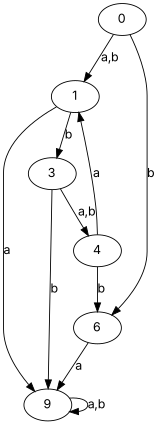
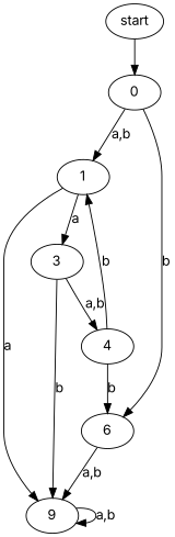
  digraph {
    accept=2
    alphabet="a, b"
    fontname=Inter
    node [fontname=Inter]
    edge [fontname=Inter]
+   start
    0
    1
    n4 [label=6]
    n5 [label=9]
    3
    4
+   start -> 0
    0 -> 1 [label="a,b"]
    0 -> n4 [label=b]
    1 -> n5 [label=a]
-   1 -> 3 [label=b]
-   n4 -> n5 [label=a]
+   1 -> 3 [label=a]
+   n4 -> n5 [label="a,b"]
    n5 -> n5 [label="a,b"]
    3 -> n5 [label=b]
    3 -> 4 [label="a,b"]
-   4 -> 1 [label=a]
+   4 -> 1 [label=b]
    4 -> n4 [label=b]
  }
